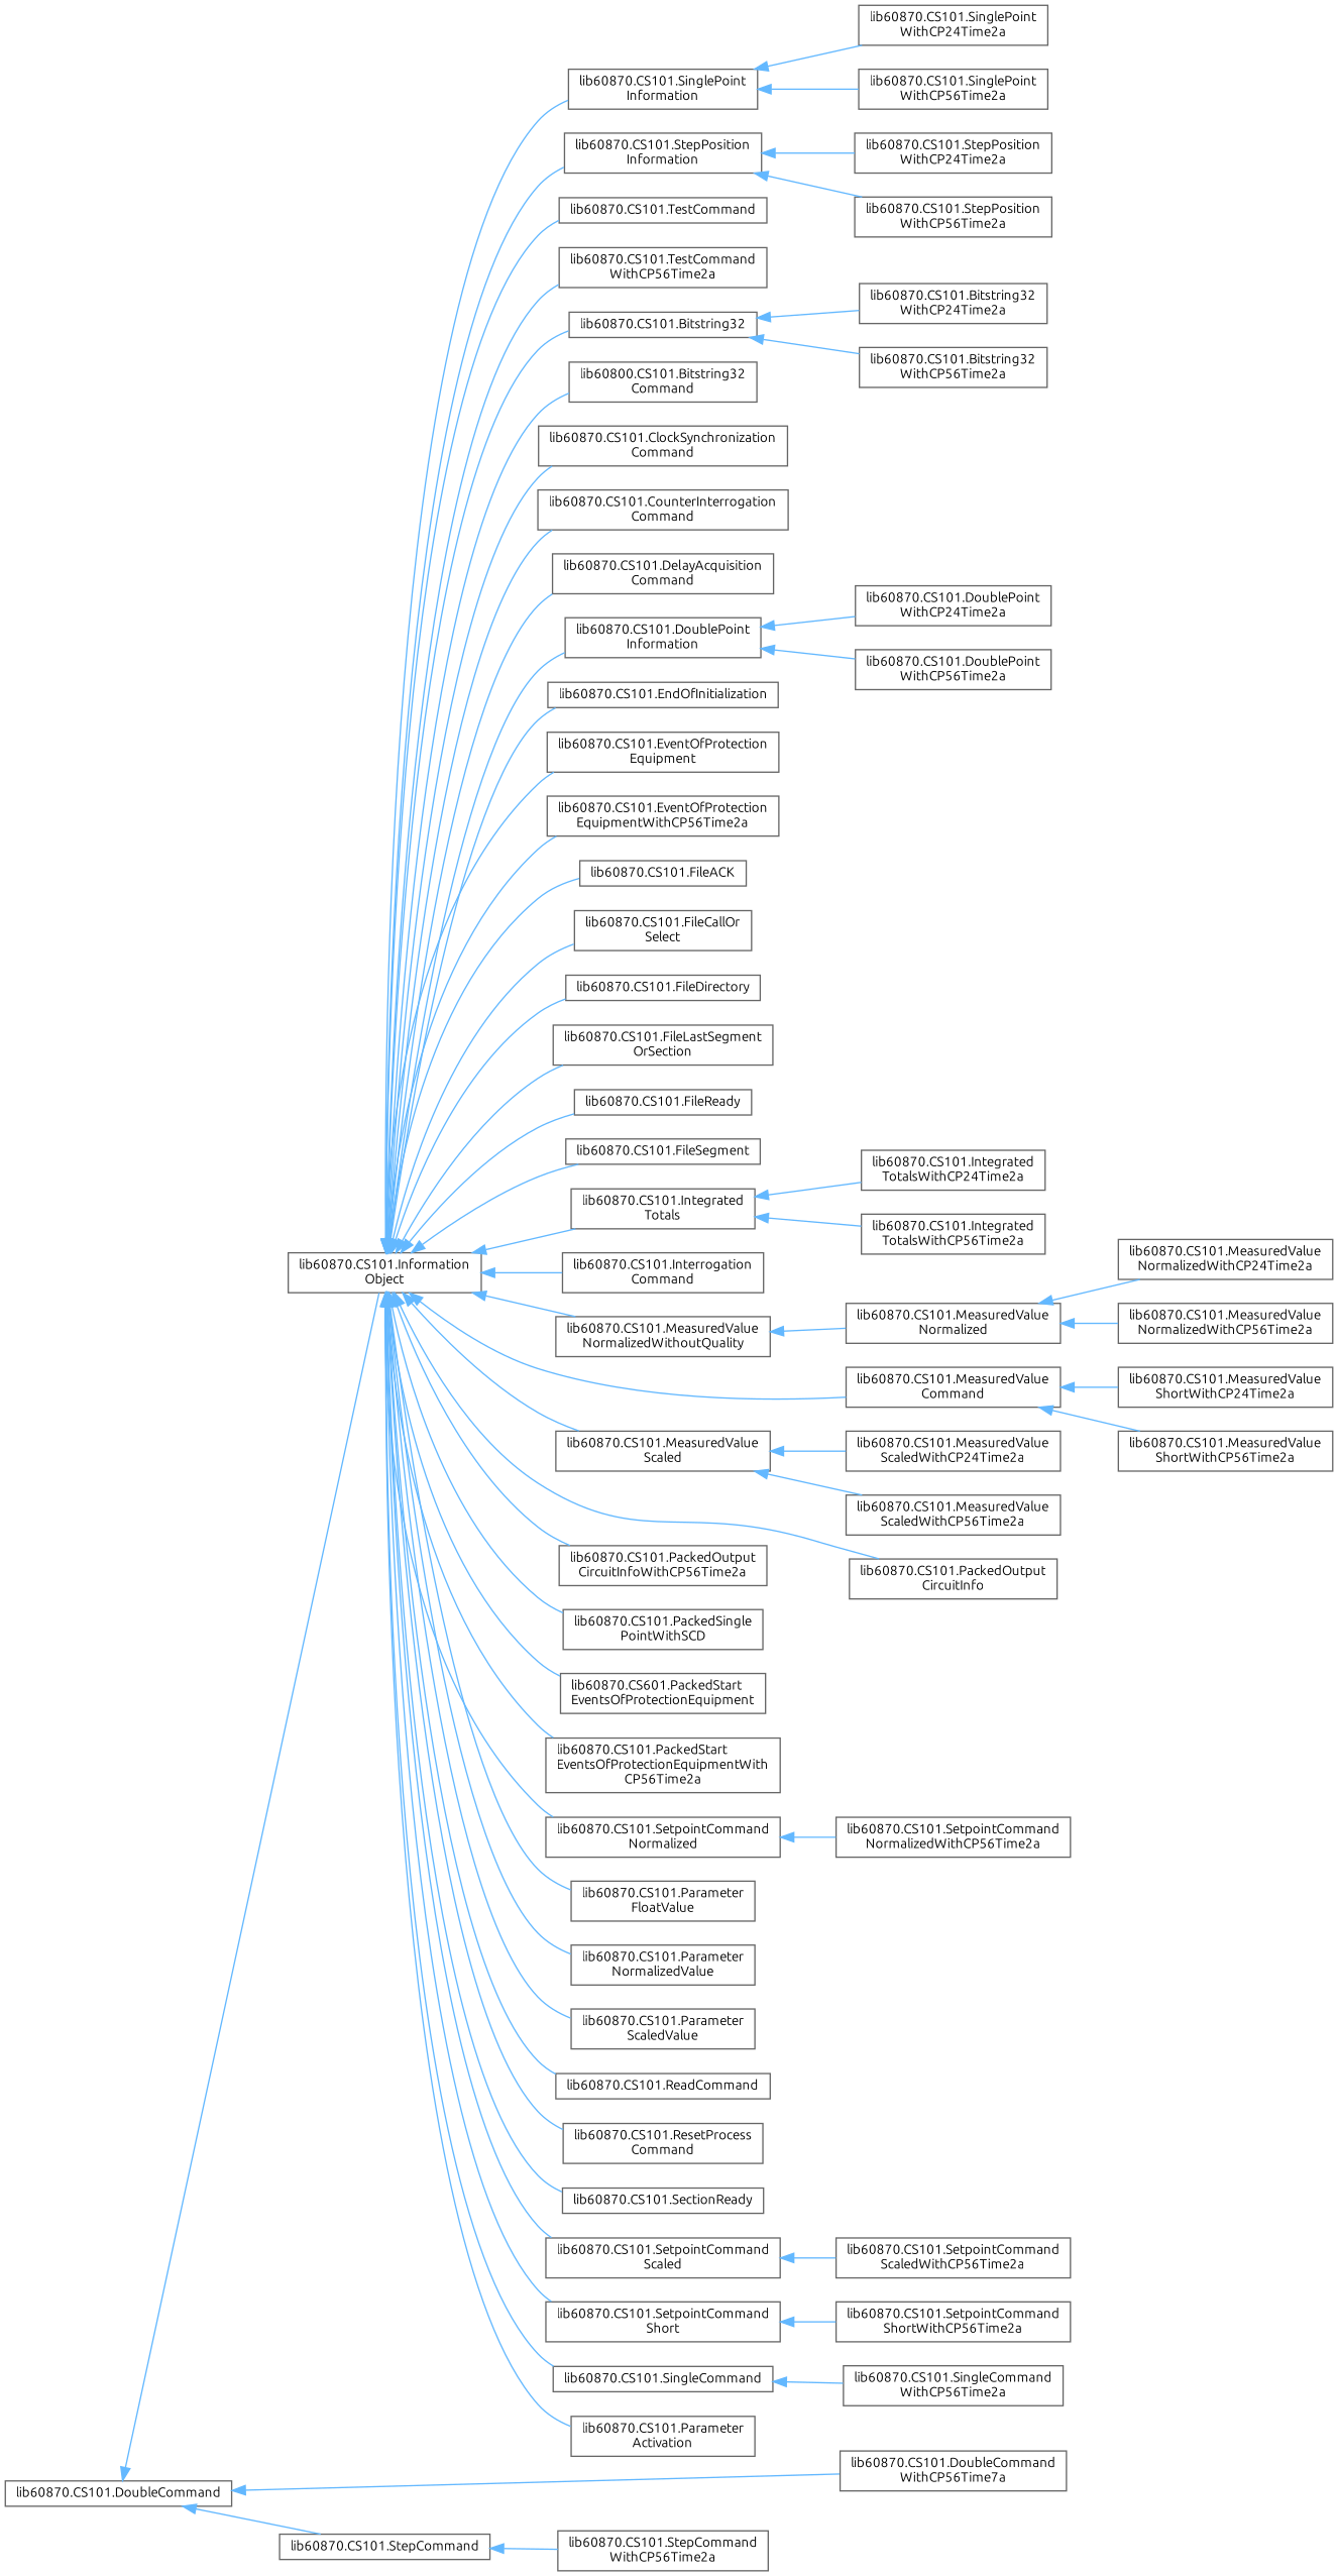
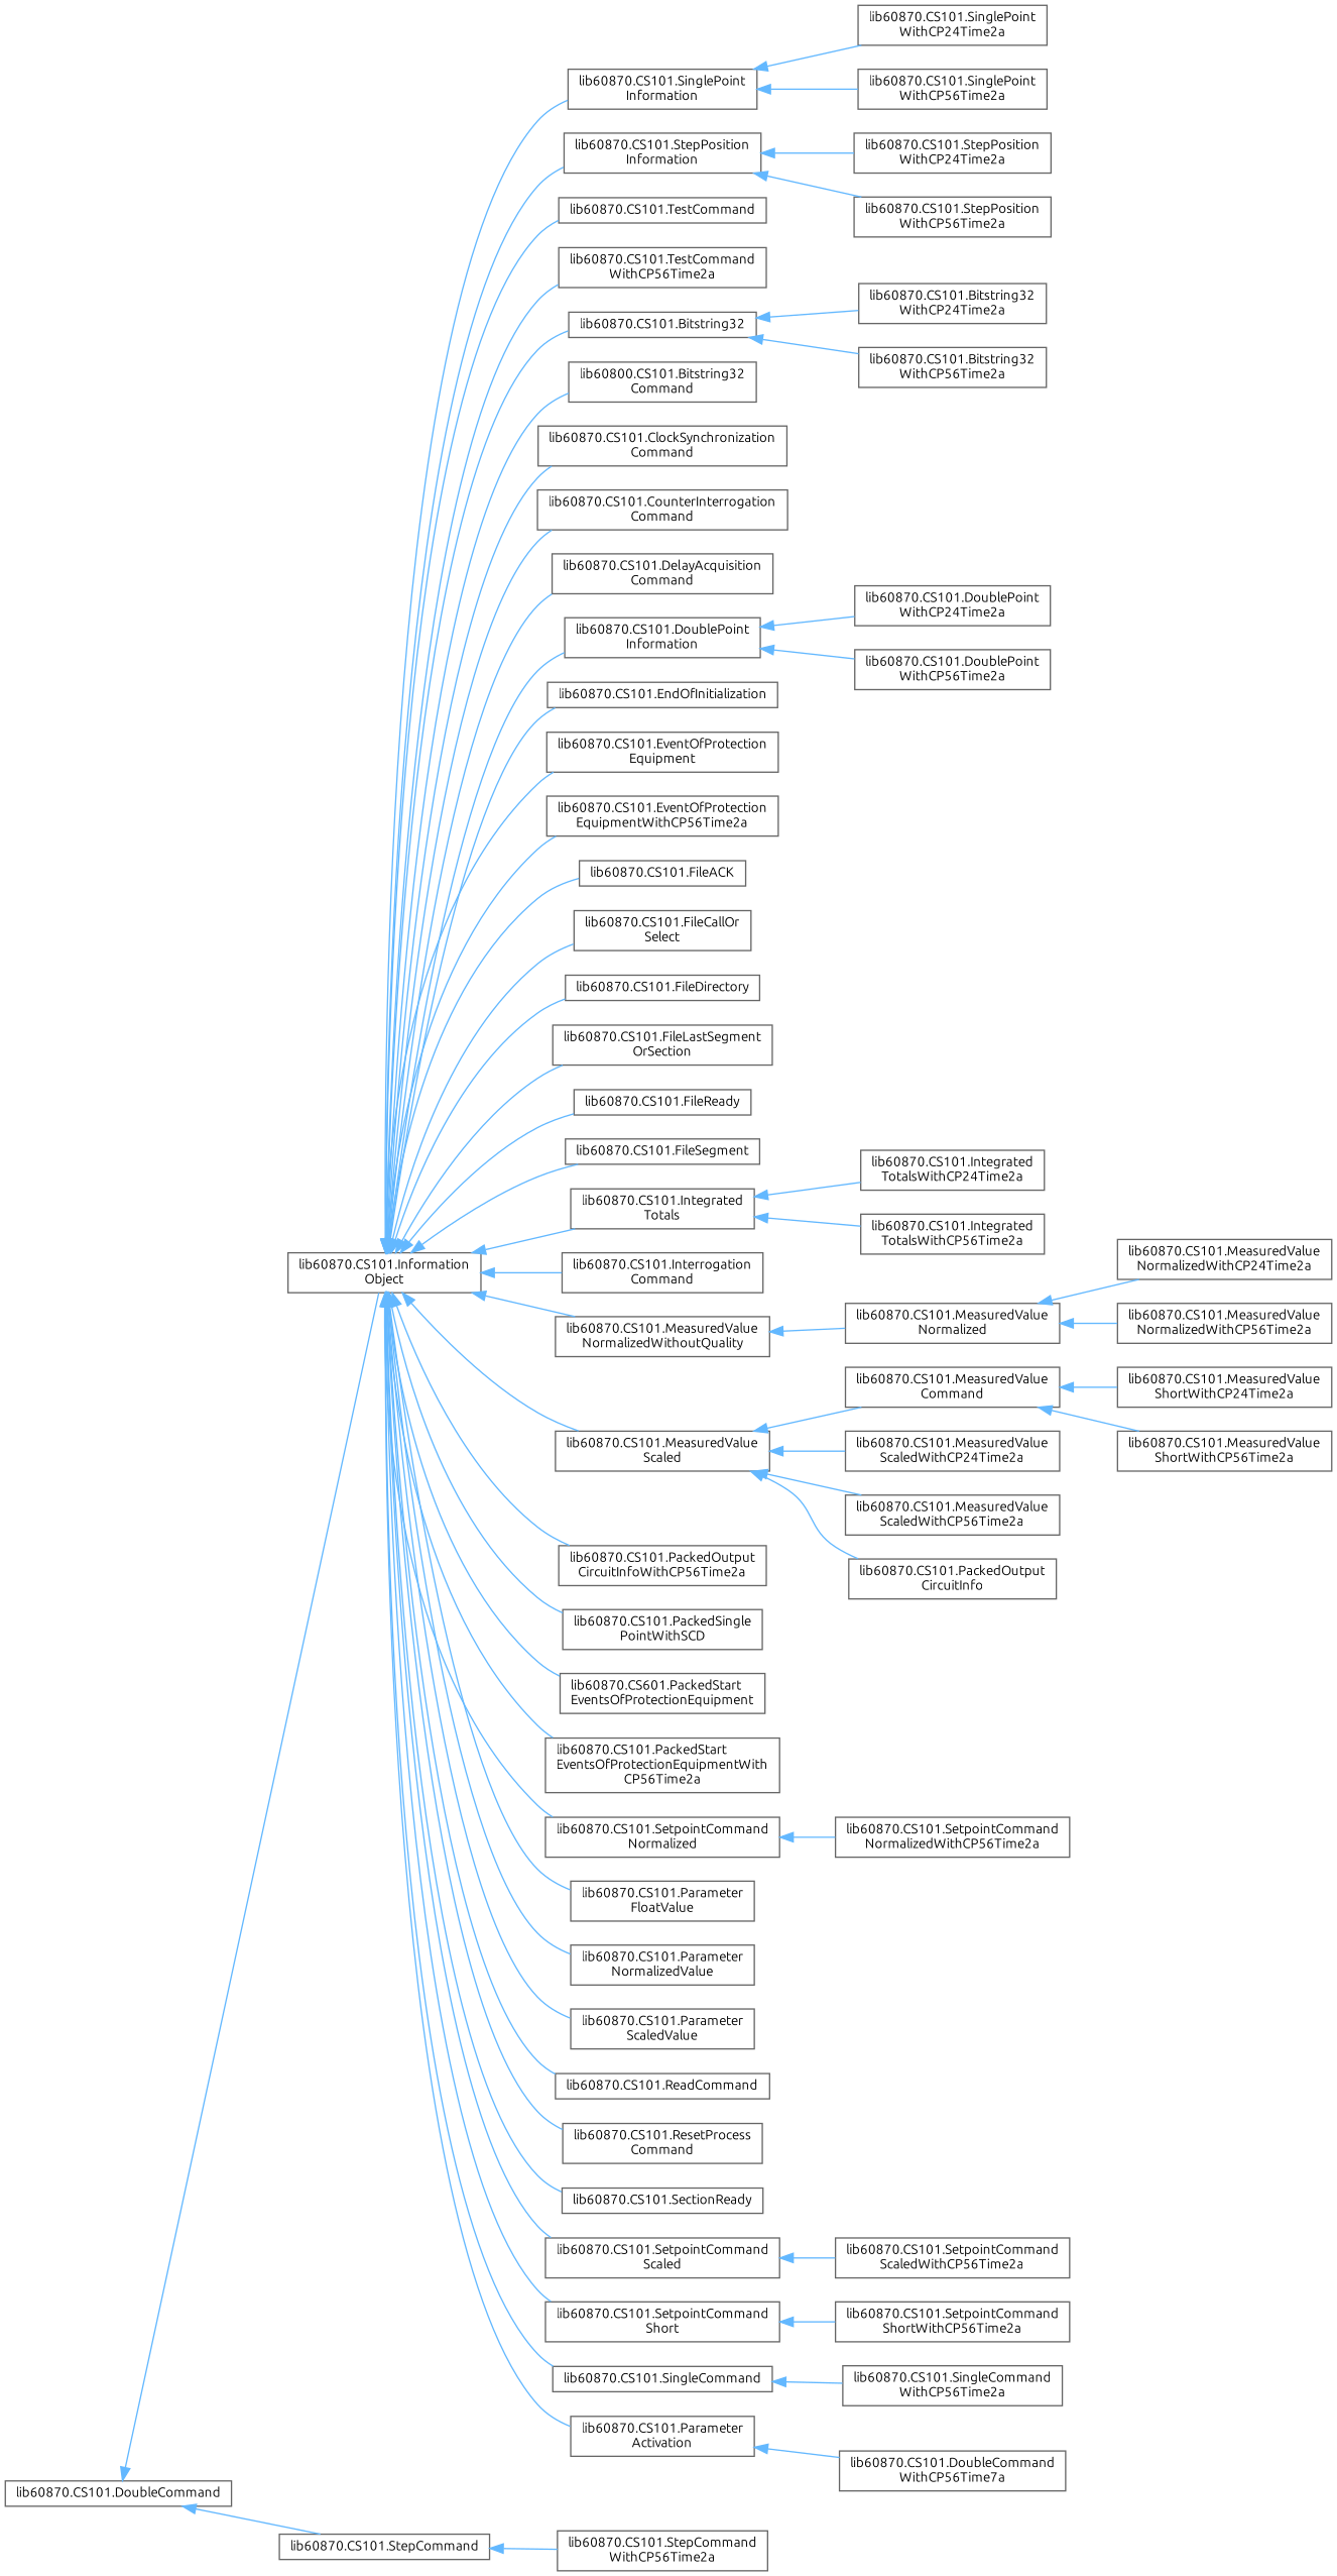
  digraph {
    fontname=Ubuntu
    rankdir=LR
    node [color=grey40 fillcolor=white fontname=Ubuntu fontsize=10 shape=box style=filled]
    edge [color=steelblue1 dir=back fontname=Ubuntu fontsize=10 labelfontname=Helvetica labelfontsize=10 style=solid]
    n1 [height=0.2 label="lib60870.CS101.Information\lObject" width=0.4]
    n2 [height=0.2 label="lib60870.CS101.Bitstring32" width=0.4]
    n3 [height=0.2 label="lib60800.CS101.Bitstring32\lCommand" width=0.4]
    n4 [height=0.2 label="lib60870.CS101.ClockSynchronization\lCommand" width=0.4]
    n5 [height=0.2 label="lib60870.CS101.CounterInterrogation\lCommand" width=0.4]
    n6 [height=0.2 label="lib60870.CS101.DelayAcquisition\lCommand" width=0.4]
    n7 [height=0.2 label="lib60870.CS101.DoublePoint\lInformation" width=0.4]
    n8 [height=0.2 label="lib60870.CS101.EndOfInitialization" width=0.4]
    n9 [height=0.2 label="lib60870.CS101.EventOfProtection\lEquipment" width=0.4]
    n10 [height=0.2 label="lib60870.CS101.EventOfProtection\lEquipmentWithCP56Time2a" width=0.4]
    n11 [height=0.2 label="lib60870.CS101.FileACK" width=0.4]
    n12 [height=0.2 label="lib60870.CS101.FileCallOr\lSelect" width=0.4]
    n13 [height=0.2 label="lib60870.CS101.FileDirectory" width=0.4]
    n14 [height=0.2 label="lib60870.CS101.FileLastSegment\lOrSection" width=0.4]
    n15 [height=0.2 label="lib60870.CS101.FileReady" width=0.4]
    n16 [height=0.2 label="lib60870.CS101.FileSegment" width=0.4]
    n17 [height=0.2 label="lib60870.CS101.Integrated\lTotals" width=0.4]
    n18 [height=0.2 label="lib60870.CS101.Interrogation\lCommand" width=0.4]
    n19 [height=0.2 label="lib60870.CS101.MeasuredValue\lNormalizedWithoutQuality" width=0.4]
    n20 [height=0.2 label="lib60870.CS101.MeasuredValue\lScaled" width=0.4]
    n21 [height=0.2 label="lib60870.CS101.MeasuredValue\lCommand" width=0.4]
    n22 [height=0.2 label="lib60870.CS101.PackedOutput\lCircuitInfo" width=0.4]
    n23 [height=0.2 label="lib60870.CS101.PackedOutput\lCircuitInfoWithCP56Time2a" width=0.4]
    n24 [height=0.2 label="lib60870.CS101.PackedSingle\lPointWithSCD" width=0.4]
    n25 [height=0.2 label="lib60870.CS601.PackedStart\lEventsOfProtectionEquipment" width=0.4]
    n26 [height=0.2 label="lib60870.CS101.PackedStart\lEventsOfProtectionEquipmentWith\lCP56Time2a" width=0.4]
    n27 [height=0.2 label="lib60870.CS101.Parameter\lActivation" width=0.4]
    n28 [height=0.2 label="lib60870.CS101.Parameter\lFloatValue" width=0.4]
    n29 [height=0.2 label="lib60870.CS101.Parameter\lNormalizedValue" width=0.4]
    n30 [height=0.2 label="lib60870.CS101.Parameter\lScaledValue" width=0.4]
    n31 [height=0.2 label="lib60870.CS101.ReadCommand" width=0.4]
    n32 [height=0.2 label="lib60870.CS101.ResetProcess\lCommand" width=0.4]
    n33 [height=0.2 label="lib60870.CS101.SectionReady" width=0.4]
    n34 [height=0.2 label="lib60870.CS101.SetpointCommand\lNormalized" width=0.4]
    n35 [height=0.2 label="lib60870.CS101.SetpointCommand\lScaled" width=0.4]
    n36 [height=0.2 label="lib60870.CS101.SetpointCommand\lShort" width=0.4]
    n37 [height=0.2 label="lib60870.CS101.SingleCommand" width=0.4]
    n38 [height=0.2 label="lib60870.CS101.SinglePoint\lInformation" width=0.4]
    n39 [height=0.2 label="lib60870.CS101.StepPosition\lInformation" width=0.4]
    n40 [height=0.2 label="lib60870.CS101.TestCommand" width=0.4]
    n41 [height=0.2 label="lib60870.CS101.TestCommand\lWithCP56Time2a" width=0.4]
    n42 [height=0.2 label="lib60870.CS101.Bitstring32\lWithCP24Time2a" width=0.4]
    n43 [height=0.2 label="lib60870.CS101.Bitstring32\lWithCP56Time2a" width=0.4]
    n44 [height=0.2 label="lib60870.CS101.DoubleCommand" width=0.4]
    n45 [height=0.2 label="lib60870.CS101.DoubleCommand\lWithCP56Time7a" width=0.4]
    n46 [height=0.2 label="lib60870.CS101.StepCommand" width=0.4]
    n47 [height=0.2 label="lib60870.CS101.DoublePoint\lWithCP24Time2a" width=0.4]
    n48 [height=0.2 label="lib60870.CS101.DoublePoint\lWithCP56Time2a" width=0.4]
    n49 [height=0.2 label="lib60870.CS101.Integrated\lTotalsWithCP24Time2a" width=0.4]
    n50 [height=0.2 label="lib60870.CS101.Integrated\lTotalsWithCP56Time2a" width=0.4]
    n51 [height=0.2 label="lib60870.CS101.MeasuredValue\lNormalized" width=0.4]
    n52 [height=0.2 label="lib60870.CS101.MeasuredValue\lScaledWithCP24Time2a" width=0.4]
    n53 [height=0.2 label="lib60870.CS101.MeasuredValue\lScaledWithCP56Time2a" width=0.4]
    n54 [height=0.2 label="lib60870.CS101.MeasuredValue\lShortWithCP24Time2a" width=0.4]
    n55 [height=0.2 label="lib60870.CS101.MeasuredValue\lShortWithCP56Time2a" width=0.4]
    n56 [height=0.2 label="lib60870.CS101.SetpointCommand\lNormalizedWithCP56Time2a" width=0.4]
    n57 [height=0.2 label="lib60870.CS101.SetpointCommand\lScaledWithCP56Time2a" width=0.4]
    n58 [height=0.2 label="lib60870.CS101.SetpointCommand\lShortWithCP56Time2a" width=0.4]
    n59 [height=0.2 label="lib60870.CS101.SingleCommand\lWithCP56Time2a" width=0.4]
    n60 [height=0.2 label="lib60870.CS101.SinglePoint\lWithCP24Time2a" width=0.4]
    n61 [height=0.2 label="lib60870.CS101.SinglePoint\lWithCP56Time2a" width=0.4]
    n62 [height=0.2 label="lib60870.CS101.StepPosition\lWithCP24Time2a" width=0.4]
    n63 [height=0.2 label="lib60870.CS101.StepPosition\lWithCP56Time2a" width=0.4]
    n64 [height=0.2 label="lib60870.CS101.StepCommand\lWithCP56Time2a" width=0.4]
    n65 [height=0.2 label="lib60870.CS101.MeasuredValue\lNormalizedWithCP24Time2a" width=0.4]
    n66 [height=0.2 label="lib60870.CS101.MeasuredValue\lNormalizedWithCP56Time2a" width=0.4]
    n1 -> n2
    n1 -> n3
    n1 -> n4
    n1 -> n5
    n1 -> n6
    n1 -> n7
    n1 -> n8
    n1 -> n9
    n1 -> n10
    n1 -> n11
    n1 -> n12
    n1 -> n13
    n1 -> n14
    n1 -> n15
    n1 -> n16
    n1 -> n17
    n1 -> n18
    n1 -> n19
    n1 -> n20
-   n1 -> n21
-   n1 -> n22
+   n20 -> n21
+   n20 -> n22
    n1 -> n23
    n1 -> n24
    n1 -> n25
    n1 -> n26
    n1 -> n27
    n1 -> n28
    n1 -> n29
    n1 -> n30
    n1 -> n31
    n1 -> n32
    n1 -> n33
    n1 -> n34
    n1 -> n35
    n1 -> n36
    n1 -> n37
    n1 -> n38
    n1 -> n39
    n1 -> n40
    n1 -> n41
    n2 -> n42
    n2 -> n43
    n7 -> n47
    n7 -> n48
    n17 -> n49
    n17 -> n50
    n19 -> n51
    n20 -> n52
    n20 -> n53
    n21 -> n54
    n21 -> n55
    n34 -> n56
    n35 -> n57
    n36 -> n58
    n37 -> n59
    n38 -> n60
    n38 -> n61
    n39 -> n62
    n39 -> n63
    n44 -> n1
-   n44 -> n45
+   n27 -> n45
    n44 -> n46
    n46 -> n64
    n51 -> n65
    n51 -> n66
  }
